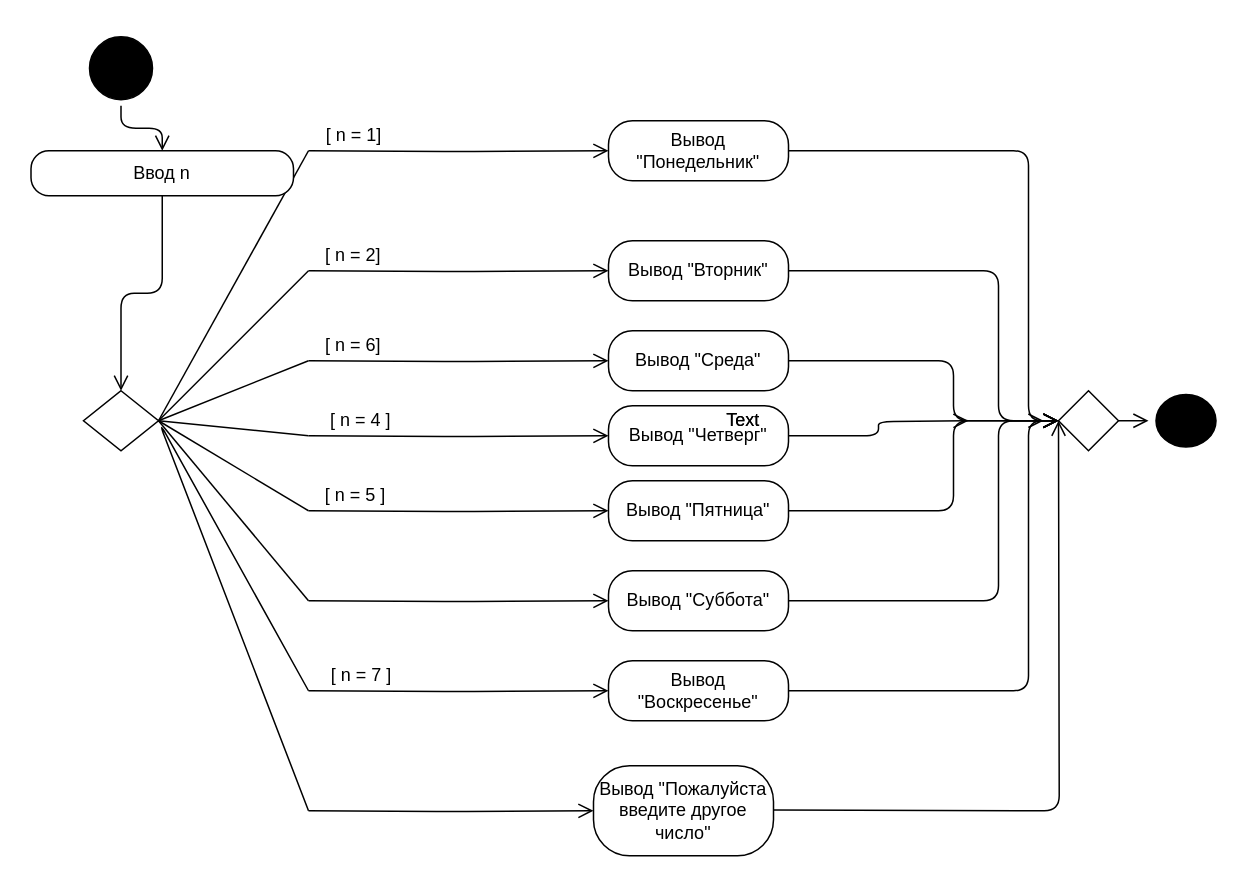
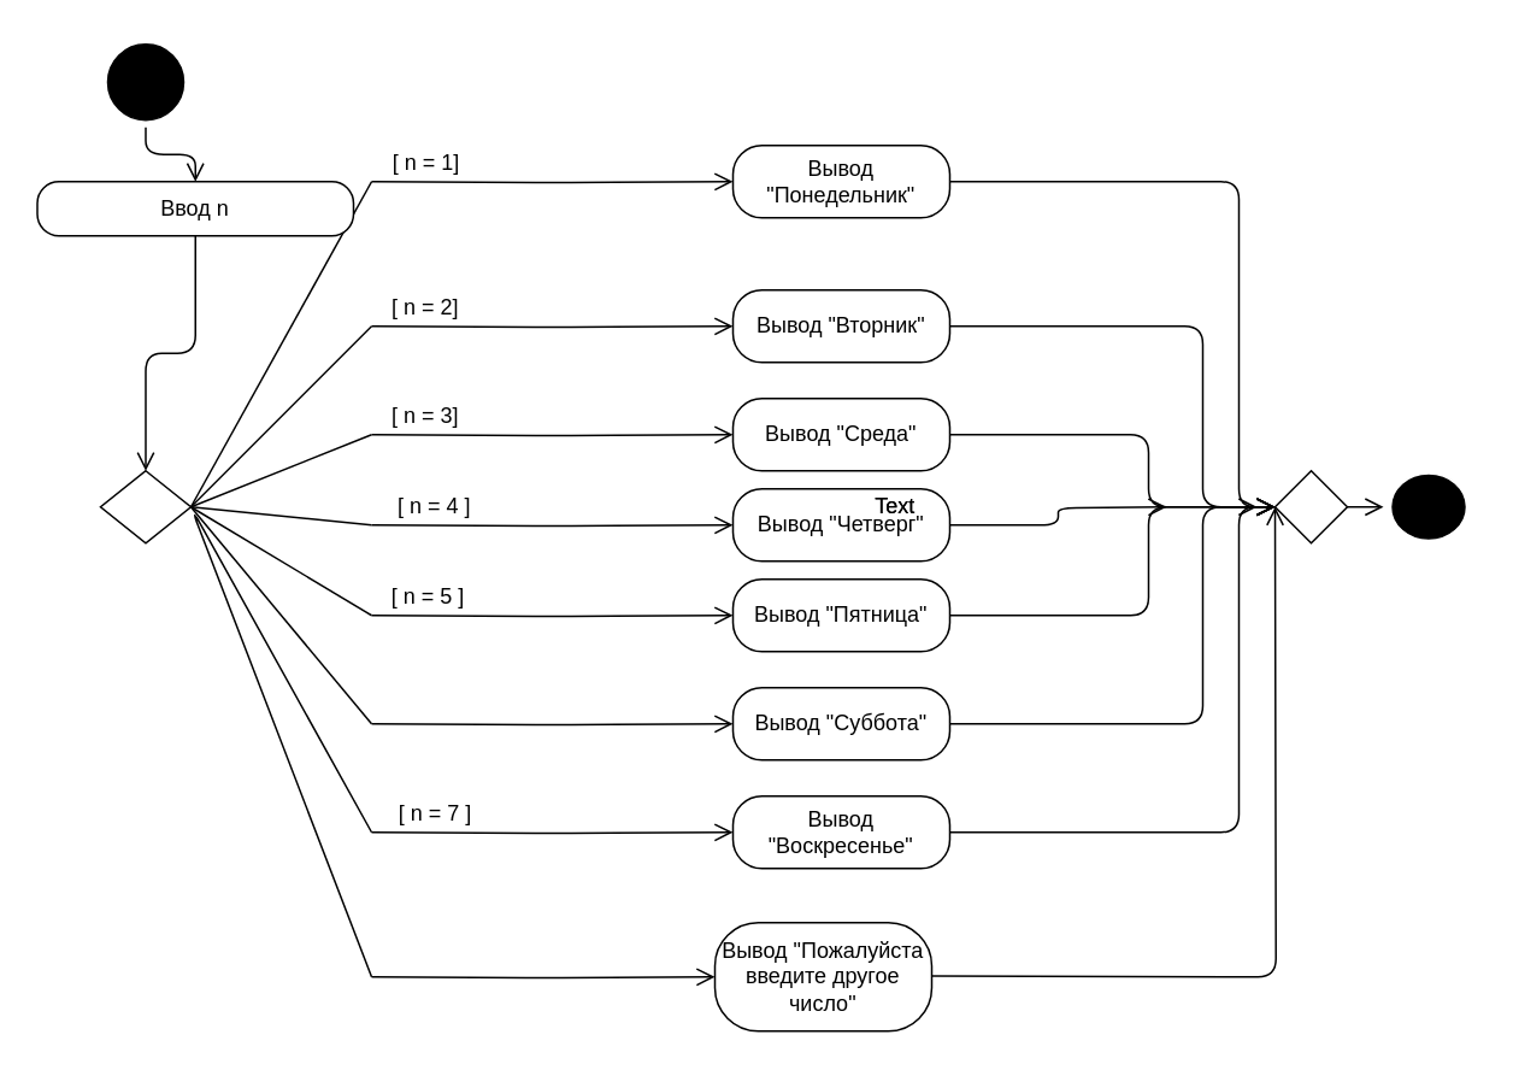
  <mxCell id="0" />
  <mxCell id="1" parent="0" />
  <mxCell id="2" value="" style="ellipse;html=1;shape=startState;fillColor=#000000;" parent="1" vertex="1"><mxGeometry x="55" y="20" width="50" height="50" as="geometry" /></mxCell>
  <mxCell id="3" value="" style="edgeStyle=orthogonalEdgeStyle;html=1;verticalAlign=bottom;endArrow=open;endSize=8;" parent="1" source="48" target="4" edge="1"><mxGeometry relative="1" as="geometry"><mxPoint x="65" y="280" as="targetPoint" /></mxGeometry></mxCell>
  <mxCell id="4" value="" style="rhombus;whiteSpace=wrap;html=1;fillColor=#FFFFFF;" parent="1" vertex="1"><mxGeometry x="55" y="260" width="50" height="40" as="geometry" /></mxCell>
  <mxCell id="5" value="" style="endArrow=none;html=1;strokeColor=#000000;" parent="1" edge="1"><mxGeometry width="50" height="50" relative="1" as="geometry"><mxPoint x="105" y="280" as="sourcePoint" /><mxPoint x="205" y="100" as="targetPoint" /></mxGeometry></mxCell>
  <mxCell id="6" value="" style="endArrow=none;html=1;strokeColor=#000000;" parent="1" edge="1"><mxGeometry width="50" height="50" relative="1" as="geometry"><mxPoint x="105" y="280" as="sourcePoint" /><mxPoint x="205" y="180" as="targetPoint" /></mxGeometry></mxCell>
  <mxCell id="7" value="" style="endArrow=none;html=1;strokeColor=#000000;" parent="1" edge="1"><mxGeometry width="50" height="50" relative="1" as="geometry"><mxPoint x="105" y="280" as="sourcePoint" /><mxPoint x="205" y="240" as="targetPoint" /></mxGeometry></mxCell>
  <mxCell id="8" value="" style="endArrow=none;html=1;strokeColor=#000000;" parent="1" edge="1"><mxGeometry width="50" height="50" relative="1" as="geometry"><mxPoint x="105" y="280" as="sourcePoint" /><mxPoint x="205" y="290" as="targetPoint" /></mxGeometry></mxCell>
  <mxCell id="9" value="" style="endArrow=none;html=1;strokeColor=#000000;" parent="1" edge="1"><mxGeometry width="50" height="50" relative="1" as="geometry"><mxPoint x="105" y="280" as="sourcePoint" /><mxPoint x="205" y="340" as="targetPoint" /></mxGeometry></mxCell>
  <mxCell id="10" value="" style="endArrow=none;html=1;strokeColor=#000000;entryX=1;entryY=0.5;entryDx=0;entryDy=0;" parent="1" target="4" edge="1"><mxGeometry width="50" height="50" relative="1" as="geometry"><mxPoint x="205" y="400" as="sourcePoint" /><mxPoint x="115" y="270" as="targetPoint" /></mxGeometry></mxCell>
  <mxCell id="11" value="" style="endArrow=none;html=1;strokeColor=#000000;" parent="1" edge="1"><mxGeometry width="50" height="50" relative="1" as="geometry"><mxPoint x="205" y="460" as="sourcePoint" /><mxPoint x="205" y="540" as="targetPoint" /><Array as="points"><mxPoint x="105" y="280" /></Array></mxGeometry></mxCell>
  <mxCell id="12" value="Вывод &quot;Понедельник&quot;" style="rounded=1;whiteSpace=wrap;html=1;arcSize=40;" parent="1" vertex="1"><mxGeometry x="405" y="80" width="120" height="40" as="geometry" /></mxCell>
  <mxCell id="13" value="Вывод &quot;Вторник&quot; " style="rounded=1;whiteSpace=wrap;html=1;arcSize=40;" parent="1" vertex="1"><mxGeometry x="405" y="160" width="120" height="40" as="geometry" /></mxCell>
  <mxCell id="14" value="Вывод &quot;Среда&quot;" style="rounded=1;whiteSpace=wrap;html=1;arcSize=40;" parent="1" vertex="1"><mxGeometry x="405" y="220" width="120" height="40" as="geometry" /></mxCell>
  <mxCell id="15" value="Вывод &quot;Четверг&quot;" style="rounded=1;whiteSpace=wrap;html=1;arcSize=40;" parent="1" vertex="1"><mxGeometry x="405" y="270" width="120" height="40" as="geometry" /></mxCell>
  <mxCell id="16" value="Вывод &quot;Пятница&quot;" style="rounded=1;whiteSpace=wrap;html=1;arcSize=40;" parent="1" vertex="1"><mxGeometry x="405" y="320" width="120" height="40" as="geometry" /></mxCell>
  <mxCell id="17" value="Вывод &quot;Суббота&quot;" style="rounded=1;whiteSpace=wrap;html=1;arcSize=40;" parent="1" vertex="1"><mxGeometry x="405" y="380" width="120" height="40" as="geometry" /></mxCell>
  <mxCell id="18" value="Вывод &quot;Воскресенье&quot;" style="rounded=1;whiteSpace=wrap;html=1;arcSize=40;" parent="1" vertex="1"><mxGeometry x="405" y="440" width="120" height="40" as="geometry" /></mxCell>
  <mxCell id="19" value="Вывод &quot;Пожалуйста введите другое число&quot;" style="rounded=1;whiteSpace=wrap;html=1;arcSize=40;" parent="1" vertex="1"><mxGeometry x="395" y="510" width="120" height="60" as="geometry" /></mxCell>
  <mxCell id="20" value="" style="edgeStyle=orthogonalEdgeStyle;html=1;verticalAlign=bottom;endArrow=open;endSize=8;entryX=0;entryY=0.5;entryDx=0;entryDy=0;" parent="1" target="12" edge="1"><mxGeometry relative="1" as="geometry"><mxPoint x="275" y="310" as="targetPoint" /><mxPoint x="205" y="100" as="sourcePoint" /></mxGeometry></mxCell>
  <mxCell id="21" value="" style="edgeStyle=orthogonalEdgeStyle;html=1;verticalAlign=bottom;endArrow=open;endSize=8;entryX=0;entryY=0.5;entryDx=0;entryDy=0;" parent="1" target="13" edge="1"><mxGeometry relative="1" as="geometry"><mxPoint x="315" y="300" as="targetPoint" /><mxPoint x="205" y="180" as="sourcePoint" /></mxGeometry></mxCell>
  <mxCell id="22" value="" style="edgeStyle=orthogonalEdgeStyle;html=1;verticalAlign=bottom;endArrow=open;endSize=8;entryX=0;entryY=0.5;entryDx=0;entryDy=0;" parent="1" target="14" edge="1"><mxGeometry relative="1" as="geometry"><mxPoint x="295" y="370" as="targetPoint" /><mxPoint x="205" y="240" as="sourcePoint" /></mxGeometry></mxCell>
  <mxCell id="23" value="" style="edgeStyle=orthogonalEdgeStyle;html=1;verticalAlign=bottom;endArrow=open;endSize=8;entryX=0;entryY=0.5;entryDx=0;entryDy=0;" parent="1" target="16" edge="1"><mxGeometry relative="1" as="geometry"><mxPoint x="305" y="470" as="targetPoint" /><mxPoint x="205" y="340" as="sourcePoint" /></mxGeometry></mxCell>
  <mxCell id="24" value="" style="edgeStyle=orthogonalEdgeStyle;html=1;verticalAlign=bottom;endArrow=open;endSize=8;entryX=0;entryY=0.5;entryDx=0;entryDy=0;" parent="1" target="15" edge="1"><mxGeometry relative="1" as="geometry"><mxPoint x="255" y="390" as="targetPoint" /><mxPoint x="205" y="290" as="sourcePoint" /></mxGeometry></mxCell>
  <mxCell id="25" value="" style="edgeStyle=orthogonalEdgeStyle;html=1;verticalAlign=bottom;endArrow=open;endSize=8;entryX=0;entryY=0.5;entryDx=0;entryDy=0;" parent="1" target="17" edge="1"><mxGeometry relative="1" as="geometry"><mxPoint x="235" y="500" as="targetPoint" /><mxPoint x="205" y="400" as="sourcePoint" /></mxGeometry></mxCell>
  <mxCell id="26" value="" style="edgeStyle=orthogonalEdgeStyle;html=1;verticalAlign=bottom;endArrow=open;endSize=8;entryX=0;entryY=0.5;entryDx=0;entryDy=0;" parent="1" target="18" edge="1"><mxGeometry relative="1" as="geometry"><mxPoint x="255" y="570" as="targetPoint" /><mxPoint x="205" y="460" as="sourcePoint" /></mxGeometry></mxCell>
  <mxCell id="27" value="" style="edgeStyle=orthogonalEdgeStyle;html=1;verticalAlign=bottom;endArrow=open;endSize=8;entryX=0;entryY=0.5;entryDx=0;entryDy=0;" parent="1" target="19" edge="1"><mxGeometry relative="1" as="geometry"><mxPoint x="325" y="620" as="targetPoint" /><mxPoint x="205" y="540" as="sourcePoint" /></mxGeometry></mxCell>
  <mxCell id="28" value="" style="rhombus;whiteSpace=wrap;html=1;fillColor=#FFFFFF;" parent="1" vertex="1"><mxGeometry x="705" y="260" width="40" height="40" as="geometry" /></mxCell>
  <mxCell id="29" value="" style="edgeStyle=orthogonalEdgeStyle;html=1;verticalAlign=bottom;endArrow=open;endSize=8;exitX=1;exitY=0.5;exitDx=0;exitDy=0;" parent="1" source="46" edge="1"><mxGeometry relative="1" as="geometry"><mxPoint x="815" y="280" as="targetPoint" /><mxPoint x="635" y="279.5" as="sourcePoint" /></mxGeometry></mxCell>
  <mxCell id="30" value="" style="edgeStyle=orthogonalEdgeStyle;html=1;verticalAlign=bottom;endArrow=open;endSize=8;entryX=0;entryY=0.5;entryDx=0;entryDy=0;exitX=1;exitY=0.5;exitDx=0;exitDy=0;" parent="1" source="12" target="28" edge="1"><mxGeometry relative="1" as="geometry"><mxPoint x="805" y="110" as="targetPoint" /><mxPoint x="605" y="110" as="sourcePoint" /><Array as="points"><mxPoint x="685" y="100" /><mxPoint x="685" y="280" /></Array></mxGeometry></mxCell>
  <mxCell id="31" value="" style="edgeStyle=orthogonalEdgeStyle;html=1;verticalAlign=bottom;endArrow=open;endSize=8;exitX=1;exitY=0.5;exitDx=0;exitDy=0;" parent="1" source="13" edge="1"><mxGeometry relative="1" as="geometry"><mxPoint x="705" y="280" as="targetPoint" /><mxPoint x="555" y="180" as="sourcePoint" /><Array as="points"><mxPoint x="665" y="180" /><mxPoint x="665" y="280" /></Array></mxGeometry></mxCell>
  <mxCell id="32" value="" style="edgeStyle=orthogonalEdgeStyle;html=1;verticalAlign=bottom;endArrow=open;endSize=8;exitX=1;exitY=0.5;exitDx=0;exitDy=0;" parent="1" source="14" edge="1"><mxGeometry relative="1" as="geometry"><mxPoint x="695" y="280" as="targetPoint" /><mxPoint x="615" y="310" as="sourcePoint" /><Array as="points"><mxPoint x="635" y="240" /><mxPoint x="635" y="280" /></Array></mxGeometry></mxCell>
  <mxCell id="33" value="" style="edgeStyle=orthogonalEdgeStyle;html=1;verticalAlign=bottom;endArrow=open;endSize=8;exitX=1;exitY=0.5;exitDx=0;exitDy=0;" parent="1" source="15" edge="1"><mxGeometry relative="1" as="geometry"><mxPoint x="645" y="280" as="targetPoint" /><mxPoint x="585" y="320" as="sourcePoint" /></mxGeometry></mxCell>
  <mxCell id="34" value="" style="edgeStyle=orthogonalEdgeStyle;html=1;verticalAlign=bottom;endArrow=open;endSize=8;entryX=0;entryY=0.5;entryDx=0;entryDy=0;exitX=1;exitY=0.5;exitDx=0;exitDy=0;" parent="1" source="16" target="28" edge="1"><mxGeometry relative="1" as="geometry"><mxPoint x="905" y="320" as="targetPoint" /><mxPoint x="705" y="320" as="sourcePoint" /><Array as="points"><mxPoint x="635" y="340" /><mxPoint x="635" y="280" /></Array></mxGeometry></mxCell>
  <mxCell id="35" value="" style="edgeStyle=orthogonalEdgeStyle;html=1;verticalAlign=bottom;endArrow=open;endSize=8;exitX=1;exitY=0.5;exitDx=0;exitDy=0;" parent="1" source="17" edge="1"><mxGeometry relative="1" as="geometry"><mxPoint x="705" y="280" as="targetPoint" /><mxPoint x="605" y="420" as="sourcePoint" /><Array as="points"><mxPoint x="665" y="400" /><mxPoint x="665" y="280" /></Array></mxGeometry></mxCell>
  <mxCell id="36" value="" style="edgeStyle=orthogonalEdgeStyle;html=1;verticalAlign=bottom;endArrow=open;endSize=8;exitX=1;exitY=0.5;exitDx=0;exitDy=0;" parent="1" source="18" edge="1"><mxGeometry relative="1" as="geometry"><mxPoint x="705" y="280" as="targetPoint" /><mxPoint x="655" y="450" as="sourcePoint" /><Array as="points"><mxPoint x="685" y="460" /><mxPoint x="685" y="280" /></Array></mxGeometry></mxCell>
  <mxCell id="37" value="" style="edgeStyle=orthogonalEdgeStyle;html=1;verticalAlign=bottom;endArrow=open;endSize=8;" parent="1" edge="1"><mxGeometry relative="1" as="geometry"><mxPoint x="705" y="280" as="targetPoint" /><mxPoint x="515" y="539.5" as="sourcePoint" /></mxGeometry></mxCell>
  <mxCell id="38" value="Text" style="text;html=1;strokeColor=none;fillColor=none;align=center;verticalAlign=middle;whiteSpace=wrap;rounded=0;" vertex="1" parent="1"><mxGeometry x="475" y="270" width="40" height="20" as="geometry" /></mxCell>
  <mxCell id="39" value="Text" style="text;html=1;strokeColor=none;fillColor=none;align=center;verticalAlign=middle;whiteSpace=wrap;rounded=0;" vertex="1" parent="1"><mxGeometry x="475" y="270" width="40" height="20" as="geometry" /></mxCell>
  <mxCell id="40" value="[ n = 1]" style="text;html=1;align=center;verticalAlign=middle;resizable=0;points=[];autosize=1;" vertex="1" parent="1"><mxGeometry x="210" y="80" width="50" height="20" as="geometry" /></mxCell>
  <mxCell id="41" value="[ n = 2]" style="text;html=1;strokeColor=none;fillColor=none;align=center;verticalAlign=middle;whiteSpace=wrap;rounded=0;" vertex="1" parent="1"><mxGeometry x="215" y="160" width="40" height="20" as="geometry" /></mxCell>
- <mxCell id="42" value="[ n = 6]" style="text;html=1;strokeColor=none;fillColor=none;align=center;verticalAlign=middle;whiteSpace=wrap;rounded=0;" vertex="1" parent="1"><mxGeometry x="215" y="220" width="40" height="20" as="geometry" /></mxCell>
+ <mxCell id="42" value="[ n = 3]" style="text;html=1;strokeColor=none;fillColor=none;align=center;verticalAlign=middle;whiteSpace=wrap;rounded=0;" vertex="1" parent="1"><mxGeometry x="215" y="220" width="40" height="20" as="geometry" /></mxCell>
  <mxCell id="43" value="[ n = 4 ]" style="text;html=1;strokeColor=none;fillColor=none;align=center;verticalAlign=middle;whiteSpace=wrap;rounded=0;" vertex="1" parent="1"><mxGeometry x="215" y="270" width="50" height="20" as="geometry" /></mxCell>
  <mxCell id="44" value="[ n = 5 ]" style="text;html=1;strokeColor=none;fillColor=none;align=center;verticalAlign=middle;whiteSpace=wrap;rounded=0;" vertex="1" parent="1"><mxGeometry x="213.75" y="320" width="45" height="20" as="geometry" /></mxCell>
  <mxCell id="45" value="[ n = 7 ]" style="text;html=1;strokeColor=none;fillColor=none;align=center;verticalAlign=middle;whiteSpace=wrap;rounded=0;" vertex="1" parent="1"><mxGeometry x="213.75" y="440" width="52.5" height="20" as="geometry" /></mxCell>
  <mxCell id="46" value="" style="ellipse;html=1;shape=endState;fillColor=#000000;strokeColor=#FFFFFF;" parent="1" vertex="1"><mxGeometry x="765" y="257.5" width="50" height="45" as="geometry" /></mxCell>
  <mxCell id="47" value="" style="edgeStyle=orthogonalEdgeStyle;html=1;verticalAlign=bottom;endArrow=open;endSize=8;exitX=1;exitY=0.5;exitDx=0;exitDy=0;" edge="1" parent="1" source="28" target="46"><mxGeometry relative="1" as="geometry"><mxPoint x="815" y="280" as="targetPoint" /><mxPoint x="745" y="280" as="sourcePoint" /></mxGeometry></mxCell>
  <mxCell id="48" value="Ввод n" style="rounded=1;whiteSpace=wrap;html=1;arcSize=40;" parent="1" vertex="1"><mxGeometry x="20" y="100" width="175" height="30" as="geometry" /></mxCell>
  <mxCell id="49" value="" style="edgeStyle=orthogonalEdgeStyle;html=1;verticalAlign=bottom;endArrow=open;endSize=8;" edge="1" parent="1" source="2" target="48"><mxGeometry relative="1" as="geometry"><mxPoint x="65" y="100" as="targetPoint" /><mxPoint x="65" y="70" as="sourcePoint" /></mxGeometry></mxCell>
